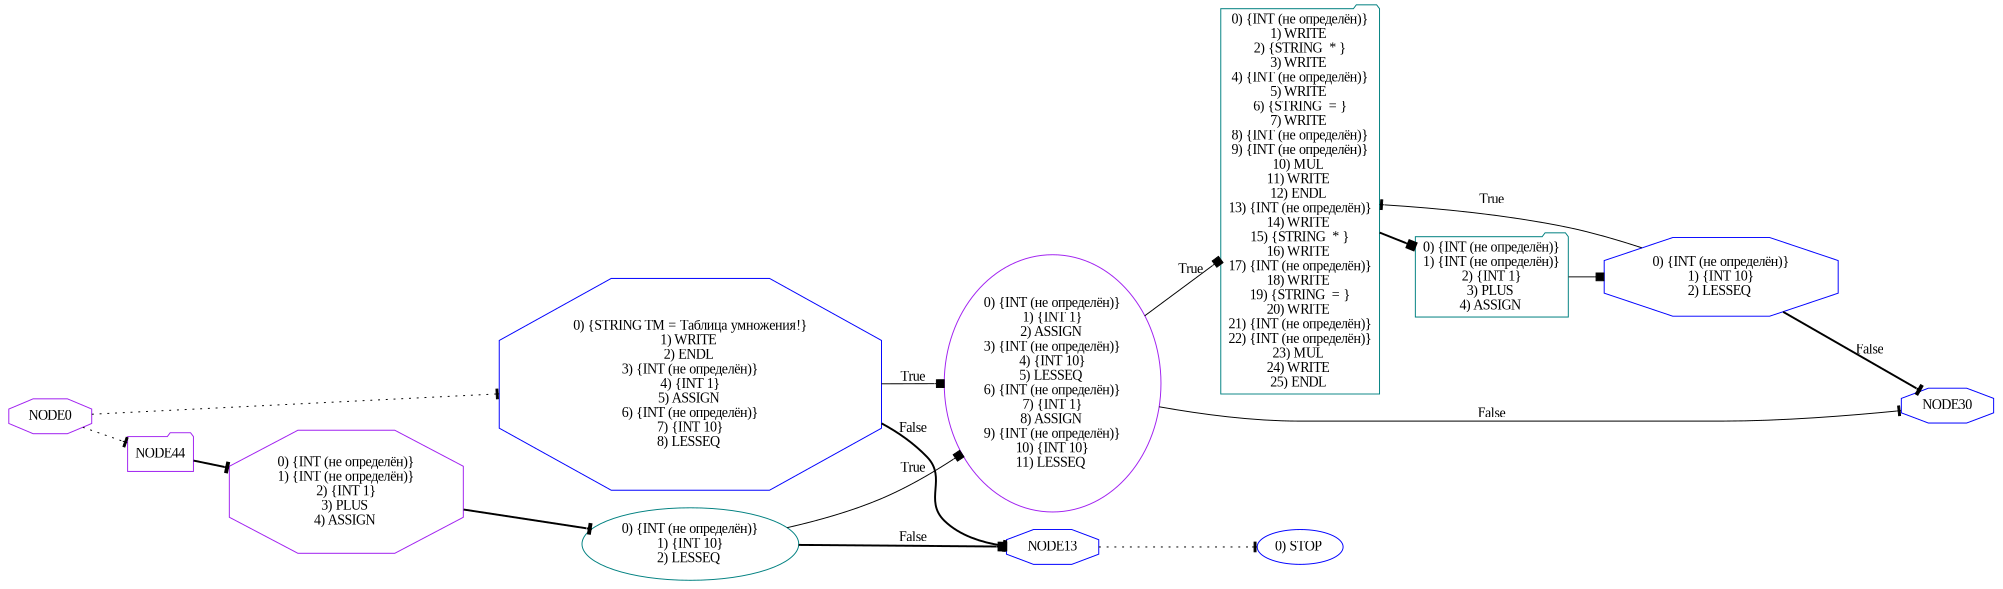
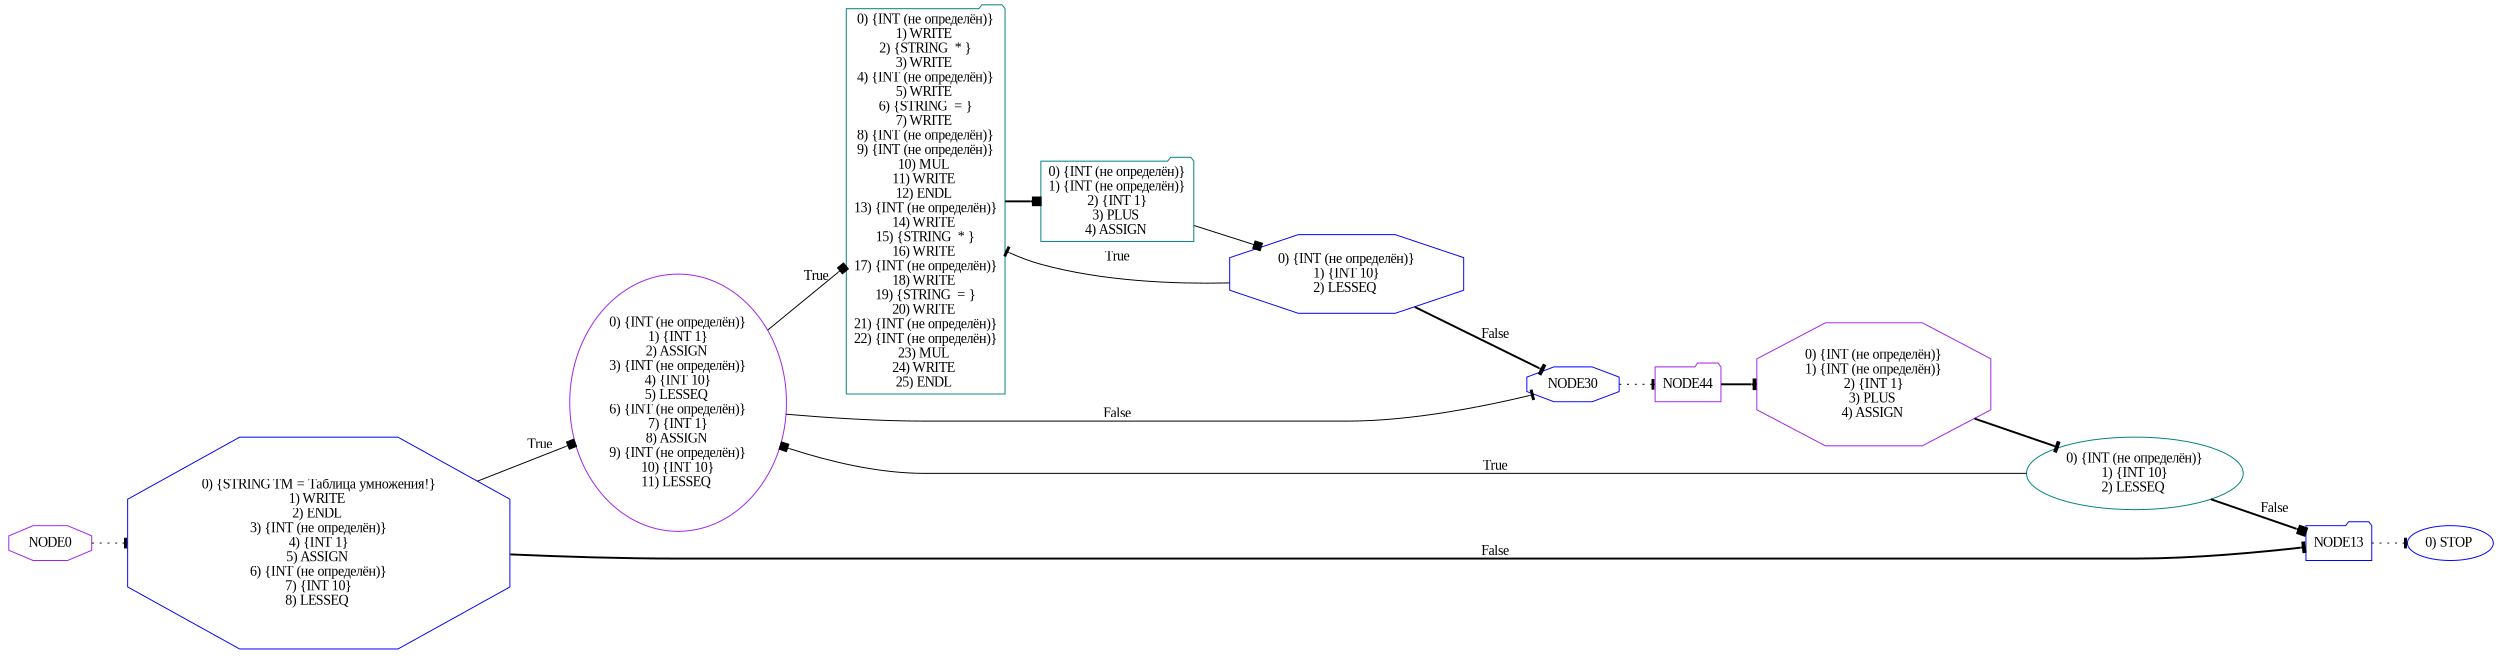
  digraph {
    fontname="Liberation Serif"
    rankdir=LR
    node [color=blue fontname="Liberation Serif" shape=octagon]
    edge [arrowhead=tee fontname="Liberation Serif" style=solid]
    NODE0 [color=purple]
    n2 [label="0) {STRING TM = Таблица умножения!}\n1) WRITE \n2) ENDL \n3) {INT (не определён)}\n4) {INT 1}\n5) ASSIGN \n6) {INT (не определён)}\n7) {INT 10}\n8) LESSEQ \n"]
    n3 [color=purple label="0) {INT (не определён)}\n1) {INT 1}\n2) ASSIGN \n3) {INT (не определён)}\n4) {INT 10}\n5) LESSEQ \n6) {INT (не определён)}\n7) {INT 1}\n8) ASSIGN \n9) {INT (не определён)}\n10) {INT 10}\n11) LESSEQ \n" shape=ellipse]
-   NODE13
+   NODE13 [shape=folder]
    n5 [color=teal label="0) {INT (не определён)}\n1) WRITE \n2) {STRING  * }\n3) WRITE \n4) {INT (не определён)}\n5) WRITE \n6) {STRING  = }\n7) WRITE \n8) {INT (не определён)}\n9) {INT (не определён)}\n10) MUL \n11) WRITE \n12) ENDL \n13) {INT (не определён)}\n14) WRITE \n15) {STRING  * }\n16) WRITE \n17) {INT (не определён)}\n18) WRITE \n19) {STRING  = }\n20) WRITE \n21) {INT (не определён)}\n22) {INT (не определён)}\n23) MUL \n24) WRITE \n25) ENDL \n" shape=folder]
    NODE30
    n7 [label="0) STOP \n" shape=ellipse]
    n8 [color=teal label="0) {INT (не определён)}\n1) {INT (не определён)}\n2) {INT 1}\n3) PLUS \n4) ASSIGN \n" shape=folder]
    n9 [color=purple label=NODE44 shape=folder]
    n10 [label="0) {INT (не определён)}\n1) {INT 10}\n2) LESSEQ \n"]
    n11 [color=purple label="0) {INT (не определён)}\n1) {INT (не определён)}\n2) {INT 1}\n3) PLUS \n4) ASSIGN \n"]
    n12 [color=teal label="0) {INT (не определён)}\n1) {INT 10}\n2) LESSEQ \n" shape=ellipse]
    NODE0 -> n2 [style=dotted]
    n2 -> n3 [arrowhead=box label=True]
    n2 -> NODE13 [label=False style=bold]
    n3 -> n5 [arrowhead=box label=True]
    n3 -> NODE30 [label=False]
    NODE13 -> n7 [style=dotted]
    n5 -> n8 [arrowhead=box style=bold]
-   NODE0 -> n9 [style=dotted]
+   NODE30 -> n9 [style=dotted]
    n8 -> n10 [arrowhead=box]
    n9 -> n11 [style=bold]
    n10 -> n5 [label=True]
    n10 -> NODE30 [label=False style=bold]
    n11 -> n12 [style=bold]
    n12 -> n3 [arrowhead=box label=True]
    n12 -> NODE13 [arrowhead=box label=False style=bold]
  }
